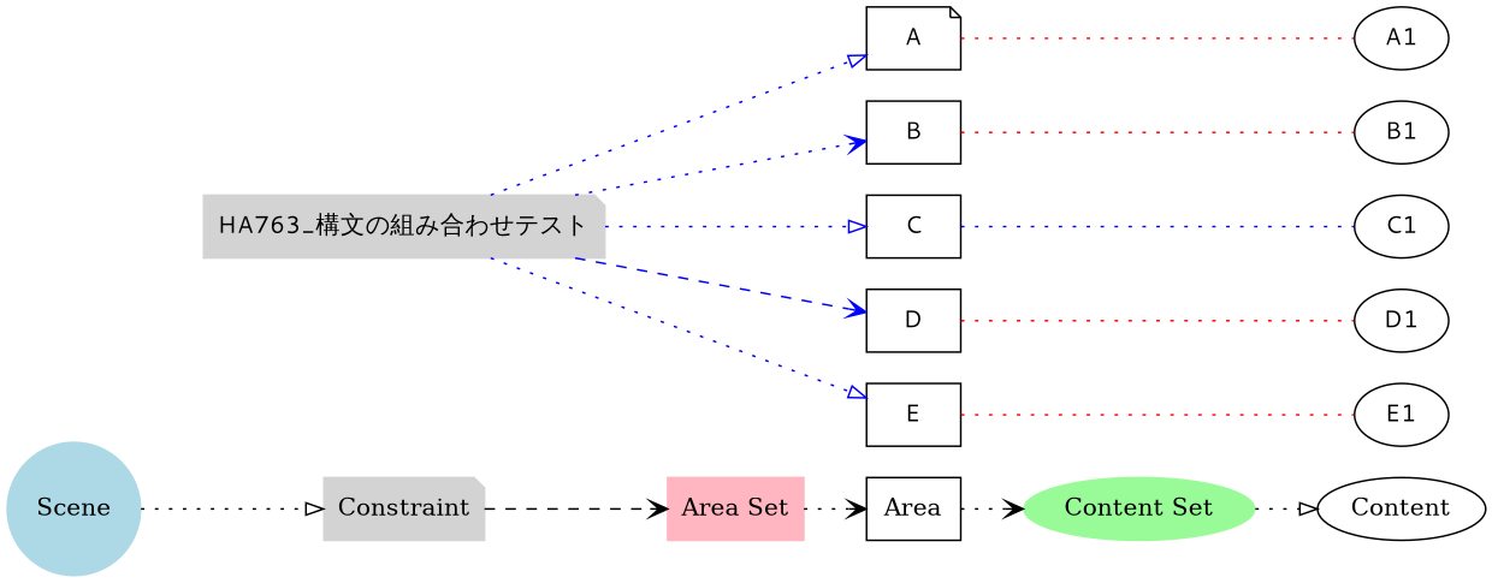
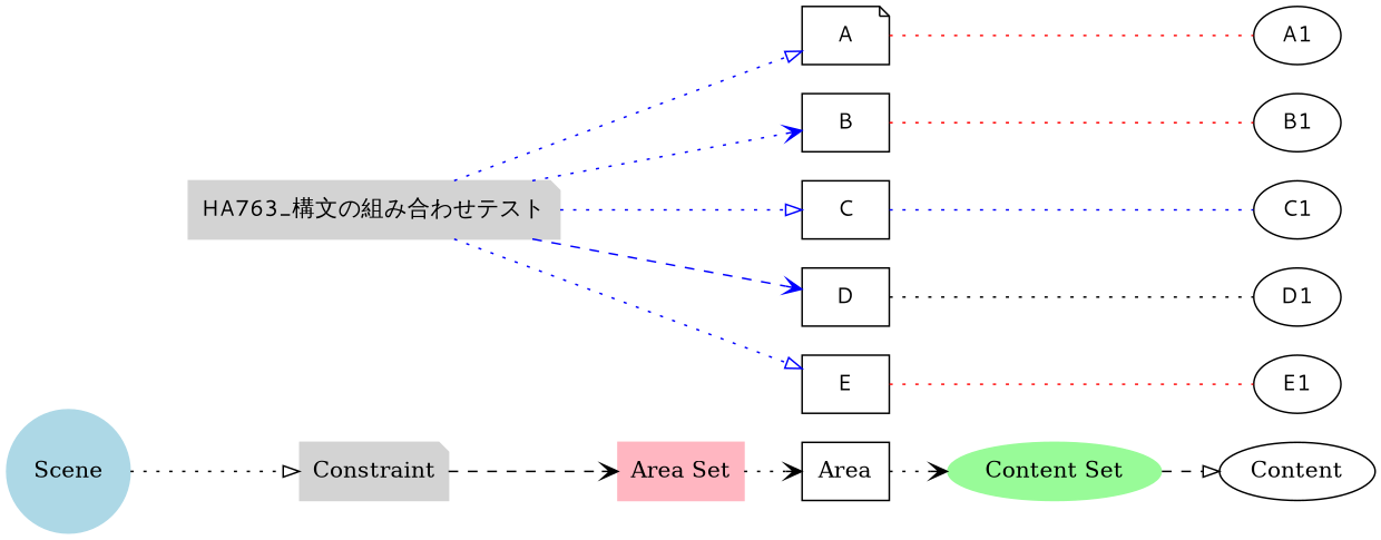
  digraph {
    clusterrank=global
    rankdir=LR
    node [shape=ellipse fontname="Meiryo UI"]
    edge [style=dotted color=blue]
    Area [shape=box fontname=""]
    n2 [label=A shape=note]
    n3 [label=B shape=box]
    n4 [label=C shape=box]
    n5 [label=D shape=box]
    n6 [label=E shape=box]
    Content [fontname=""]
    n8 [label=A1]
    n9 [label=B1]
    n10 [label=C1]
    n11 [label=D1]
    n12 [label=E1]
    Constraint [color=lightgrey shape=note style=filled fontname=""]
    n14 [color=lightgrey label="HA763_構文の組み合わせテスト" shape=note style=filled]
    "Area Set" [color=lightpink shape=box style=filled fontname=""]
    "Content Set" [color=palegreen style=filled fontname=""]
    Scene [color=lightblue shape=circle style=filled fontname=""]
    subgraph sub_1 {
      rank=same
      Area
      n2
      n3
      n4
      n5
      n6
    }
    subgraph sub_2 {
      rank=same
      Content
      n8
      n9
      n10
      n11
      n12
    }
    subgraph sub_3 {
      rank=same
      Constraint
      n14
    }
    subgraph sub_4 {
      rank=same
      Constraint
    }
    subgraph sub_5 {
      rank=same
      Constraint
    }
    subgraph sub_6 {
      "Area Set"
    }
    subgraph sub_7 {
      "Content Set"
    }
    subgraph sub_8 {
      rank=same
      Scene
    }
    Area -> "Content Set" [arrowhead=vee color=""]
    n2 -> n8 [color=red dir=none]
    n3 -> n9 [color=red dir=none]
    n4 -> n10 [dir=none]
-   n5 -> n11 [color=red dir=none]
+   n5 -> n11 [color=black dir=none]
    n6 -> n12 [color=red dir=none]
    Constraint -> "Area Set" [arrowhead=vee style=dashed color=""]
    n14 -> n2 [arrowhead=onormal]
    n14 -> n3 [arrowhead=vee]
    n14 -> n4 [arrowhead=onormal]
    n14 -> n5 [arrowhead=vee style=dashed]
    n14 -> n6 [arrowhead=onormal]
    "Area Set" -> Area [arrowhead=vee color=""]
-   "Content Set" -> Content [arrowhead=onormal color=""]
+   "Content Set" -> Content [arrowhead=onormal style=dashed color=""]
    Scene -> Constraint [arrowhead=onormal color=""]
  }
